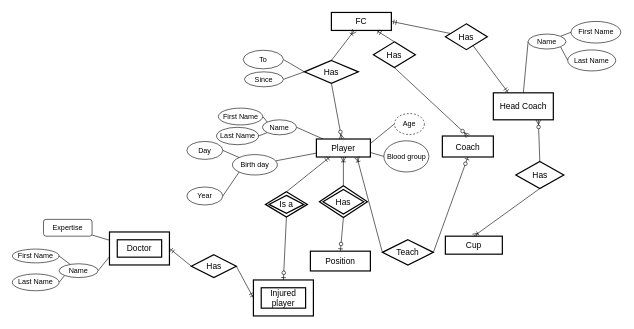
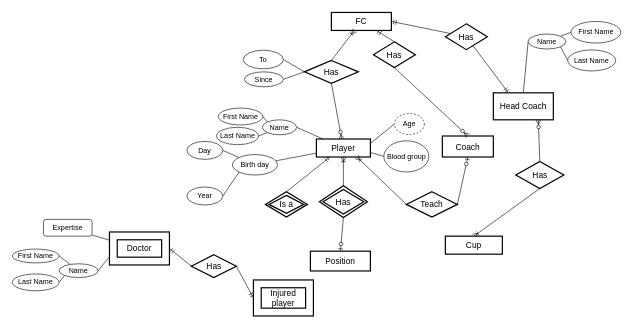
  <mxCell id="0" />
  <mxCell id="1" parent="0" />
  <mxCell id="2" value="FC" style="strokeWidth=2;whiteSpace=wrap;html=1;align=center;fontSize=14;" parent="1" vertex="1"><mxGeometry x="552" y="20" width="100" height="30" as="geometry" /></mxCell>
  <mxCell id="3" style="rounded=0;orthogonalLoop=1;jettySize=auto;html=1;entryX=1;entryY=0.5;entryDx=0;entryDy=0;endArrow=none;endFill=0;" parent="1" source="7" target="52" edge="1"><mxGeometry relative="1" as="geometry"><mxPoint x="667" y="246" as="targetPoint" /></mxGeometry></mxCell>
  <mxCell id="4" style="rounded=0;orthogonalLoop=1;jettySize=auto;html=1;endArrow=none;endFill=0;" parent="1" source="7" target="50" edge="1"><mxGeometry relative="1" as="geometry"><mxPoint x="422" y="281" as="targetPoint" /></mxGeometry></mxCell>
  <mxCell id="5" style="rounded=0;orthogonalLoop=1;jettySize=auto;html=1;exitX=1;exitY=0.75;exitDx=0;exitDy=0;entryX=0;entryY=0.5;entryDx=0;entryDy=0;endArrow=none;endFill=0;" parent="1" source="7" target="19" edge="1"><mxGeometry relative="1" as="geometry" /></mxCell>
  <mxCell id="6" style="rounded=0;orthogonalLoop=1;jettySize=auto;html=1;exitX=1;exitY=0.25;exitDx=0;exitDy=0;entryX=0;entryY=0.5;entryDx=0;entryDy=0;endArrow=none;endFill=0;" parent="1" source="7" target="20" edge="1"><mxGeometry relative="1" as="geometry" /></mxCell>
  <mxCell id="7" value="Player&lt;br&gt;" style="strokeWidth=2;whiteSpace=wrap;html=1;align=center;fontSize=14;" parent="1" vertex="1"><mxGeometry x="527" y="231" width="90" height="30" as="geometry" /></mxCell>
  <mxCell id="8" style="rounded=0;orthogonalLoop=1;jettySize=auto;html=1;endArrow=ERzeroToMany;endFill=1;exitX=0.5;exitY=1;exitDx=0;exitDy=0;" parent="1" source="12" target="7" edge="1"><mxGeometry relative="1" as="geometry" /></mxCell>
  <mxCell id="9" style="rounded=0;orthogonalLoop=1;jettySize=auto;html=1;endArrow=ERoneToMany;endFill=0;exitX=0.5;exitY=0;exitDx=0;exitDy=0;" parent="1" source="12" target="2" edge="1"><mxGeometry relative="1" as="geometry" /></mxCell>
  <mxCell id="10" style="rounded=0;orthogonalLoop=1;jettySize=auto;html=1;exitX=0;exitY=0.5;exitDx=0;exitDy=0;endArrow=none;endFill=0;entryX=1;entryY=0.5;entryDx=0;entryDy=0;" parent="1" source="12" target="49" edge="1"><mxGeometry relative="1" as="geometry"><mxPoint x="412" y="59" as="targetPoint" /></mxGeometry></mxCell>
  <mxCell id="11" style="rounded=0;orthogonalLoop=1;jettySize=auto;html=1;exitX=0;exitY=0.5;exitDx=0;exitDy=0;entryX=1;entryY=0.5;entryDx=0;entryDy=0;endArrow=none;endFill=0;" parent="1" source="12" target="48" edge="1"><mxGeometry relative="1" as="geometry" /></mxCell>
  <mxCell id="12" value="Has" style="shape=rhombus;strokeWidth=2;fontSize=17;perimeter=rhombusPerimeter;whiteSpace=wrap;html=1;align=center;fontSize=14;" parent="1" vertex="1"><mxGeometry x="507" y="100" width="90" height="38" as="geometry" /></mxCell>
  <mxCell id="13" style="edgeStyle=orthogonalEdgeStyle;rounded=0;orthogonalLoop=1;jettySize=auto;html=1;entryX=0.5;entryY=1;entryDx=0;entryDy=0;exitX=0.5;exitY=0;exitDx=0;exitDy=0;endArrow=ERoneToMany;endFill=0;" parent="1" source="47" target="7" edge="1"><mxGeometry relative="1" as="geometry"><mxPoint x="572" y="306" as="sourcePoint" /></mxGeometry></mxCell>
  <mxCell id="14" style="rounded=0;orthogonalLoop=1;jettySize=auto;html=1;entryX=0.5;entryY=0;entryDx=0;entryDy=0;exitX=0.5;exitY=1;exitDx=0;exitDy=0;endArrow=ERzeroToOne;endFill=1;" parent="1" source="47" target="66" edge="1"><mxGeometry relative="1" as="geometry"><mxPoint x="572" y="371" as="sourcePoint" /><mxPoint x="572" y="421" as="targetPoint" /></mxGeometry></mxCell>
  <mxCell id="15" style="rounded=0;orthogonalLoop=1;jettySize=auto;html=1;exitX=0;exitY=1;exitDx=0;exitDy=0;entryX=1;entryY=0.5;entryDx=0;entryDy=0;endArrow=none;endFill=0;" parent="1" source="52" target="18" edge="1"><mxGeometry relative="1" as="geometry"><mxPoint x="554.5" y="266.5" as="sourcePoint" /></mxGeometry></mxCell>
  <mxCell id="16" style="rounded=0;orthogonalLoop=1;jettySize=auto;html=1;exitX=0;exitY=0;exitDx=0;exitDy=0;entryX=1;entryY=0.5;entryDx=0;entryDy=0;endArrow=none;endFill=0;" parent="1" source="52" target="17" edge="1"><mxGeometry relative="1" as="geometry"><mxPoint x="509.5" y="231.5" as="sourcePoint" /></mxGeometry></mxCell>
  <mxCell id="17" value="First Name&lt;br&gt;" style="ellipse;whiteSpace=wrap;html=1;" parent="1" vertex="1"><mxGeometry x="363.5" y="179.5" width="74" height="28" as="geometry" /></mxCell>
  <mxCell id="18" value="Last Name" style="ellipse;whiteSpace=wrap;html=1;" parent="1" vertex="1"><mxGeometry x="360.5" y="211.5" width="70" height="29" as="geometry" /></mxCell>
  <mxCell id="19" value="Blood group" style="ellipse;whiteSpace=wrap;html=1;" parent="1" vertex="1"><mxGeometry x="639.5" y="234" width="75" height="52" as="geometry" /></mxCell>
  <mxCell id="20" value="Age" style="ellipse;whiteSpace=wrap;html=1;dashed=1;" parent="1" vertex="1"><mxGeometry x="657" y="188.5" width="50" height="35" as="geometry" /></mxCell>
  <mxCell id="21" style="rounded=0;orthogonalLoop=1;jettySize=auto;html=1;exitX=0;exitY=1;exitDx=0;exitDy=0;entryX=1;entryY=0.5;entryDx=0;entryDy=0;endArrow=none;endFill=0;" parent="1" source="50" target="24" edge="1"><mxGeometry relative="1" as="geometry"><mxPoint x="383" y="306" as="sourcePoint" /></mxGeometry></mxCell>
  <mxCell id="22" style="rounded=0;orthogonalLoop=1;jettySize=auto;html=1;exitX=0;exitY=0;exitDx=0;exitDy=0;entryX=1;entryY=0.5;entryDx=0;entryDy=0;endArrow=none;endFill=0;" parent="1" source="50" target="23" edge="1"><mxGeometry relative="1" as="geometry"><mxPoint x="383" y="256" as="sourcePoint" /></mxGeometry></mxCell>
  <mxCell id="23" value="Day" style="ellipse;whiteSpace=wrap;html=1;" parent="1" vertex="1"><mxGeometry x="311" y="235" width="60" height="30" as="geometry" /></mxCell>
  <mxCell id="24" value="Year" style="ellipse;whiteSpace=wrap;html=1;" parent="1" vertex="1"><mxGeometry x="311" y="311" width="60" height="30" as="geometry" /></mxCell>
  <mxCell id="25" style="rounded=0;orthogonalLoop=1;jettySize=auto;html=1;entryX=0;entryY=0.5;entryDx=0;entryDy=0;endArrow=none;endFill=0;exitX=0.5;exitY=0;exitDx=0;exitDy=0;" parent="1" source="26" target="57" edge="1"><mxGeometry relative="1" as="geometry"><mxPoint x="1090" y="141" as="targetPoint" /></mxGeometry></mxCell>
  <mxCell id="26" value="Head Coach" style="strokeWidth=2;whiteSpace=wrap;html=1;align=center;fontSize=14;" parent="1" vertex="1"><mxGeometry x="822" y="154" width="100" height="45" as="geometry" /></mxCell>
  <mxCell id="27" style="rounded=0;orthogonalLoop=1;jettySize=auto;html=1;entryX=0.25;entryY=0;entryDx=0;entryDy=0;endArrow=ERmandOne;endFill=0;" parent="1" source="29" target="26" edge="1"><mxGeometry relative="1" as="geometry" /></mxCell>
  <mxCell id="28" style="rounded=0;orthogonalLoop=1;jettySize=auto;html=1;entryX=1;entryY=0.5;entryDx=0;entryDy=0;endArrow=ERmandOne;endFill=0;" parent="1" source="29" target="2" edge="1"><mxGeometry relative="1" as="geometry" /></mxCell>
  <mxCell id="29" value="Has" style="shape=rhombus;strokeWidth=2;fontSize=17;perimeter=rhombusPerimeter;whiteSpace=wrap;html=1;align=center;fontSize=14;" parent="1" vertex="1"><mxGeometry x="742" y="39" width="70" height="43" as="geometry" /></mxCell>
  <mxCell id="30" style="rounded=0;orthogonalLoop=1;jettySize=auto;html=1;entryX=0.75;entryY=1;entryDx=0;entryDy=0;strokeColor=#000000;endArrow=ERoneToMany;endFill=0;exitX=0;exitY=0.5;exitDx=0;exitDy=0;" parent="1" source="32" target="7" edge="1"><mxGeometry relative="1" as="geometry" /></mxCell>
  <mxCell id="31" style="rounded=0;orthogonalLoop=1;jettySize=auto;html=1;exitX=1;exitY=0.5;exitDx=0;exitDy=0;entryX=0.5;entryY=1;entryDx=0;entryDy=0;endArrow=ERzeroToOne;endFill=1;" parent="1" source="32" target="58" edge="1"><mxGeometry relative="1" as="geometry" /></mxCell>
- <mxCell id="32" value="Teach" style="shape=rhombus;strokeWidth=2;fontSize=17;perimeter=rhombusPerimeter;whiteSpace=wrap;html=1;align=center;fontSize=14;" parent="1" vertex="1"><mxGeometry x="637" y="399" width="85" height="42" as="geometry" /></mxCell>
+ <mxCell id="32" value="Teach" style="shape=rhombus;strokeWidth=2;fontSize=17;perimeter=rhombusPerimeter;whiteSpace=wrap;html=1;align=center;fontSize=14;" parent="1" vertex="1"><mxGeometry x="677" y="319" width="85" height="42" as="geometry" /></mxCell>
  <mxCell id="33" style="rounded=0;orthogonalLoop=1;jettySize=auto;html=1;exitX=0.5;exitY=0;exitDx=0;exitDy=0;entryX=0.75;entryY=1;entryDx=0;entryDy=0;endArrow=ERzeroToMany;endFill=1;" parent="1" source="35" target="26" edge="1"><mxGeometry relative="1" as="geometry" /></mxCell>
  <mxCell id="34" style="rounded=0;orthogonalLoop=1;jettySize=auto;html=1;exitX=0.5;exitY=1;exitDx=0;exitDy=0;entryX=0.5;entryY=0;entryDx=0;entryDy=0;endArrow=ERoneToMany;endFill=0;" parent="1" source="35" target="36" edge="1"><mxGeometry relative="1" as="geometry" /></mxCell>
  <mxCell id="35" value="Has" style="shape=rhombus;strokeWidth=2;fontSize=17;perimeter=rhombusPerimeter;whiteSpace=wrap;html=1;align=center;fontSize=14;" parent="1" vertex="1"><mxGeometry x="859.5" y="268.5" width="80" height="45" as="geometry" /></mxCell>
  <mxCell id="36" value="Cup" style="strokeWidth=2;whiteSpace=wrap;html=1;align=center;fontSize=14;" parent="1" vertex="1"><mxGeometry x="742" y="393" width="95" height="30" as="geometry" /></mxCell>
  <mxCell id="37" style="rounded=0;orthogonalLoop=1;jettySize=auto;html=1;exitX=1;exitY=0.5;exitDx=0;exitDy=0;entryX=0;entryY=0.75;entryDx=0;entryDy=0;endArrow=none;endFill=0;" parent="1" source="51" target="67" edge="1"><mxGeometry relative="1" as="geometry"><mxPoint x="72" y="463" as="sourcePoint" /><mxPoint x="242" y="488" as="targetPoint" /></mxGeometry></mxCell>
  <mxCell id="38" style="rounded=0;orthogonalLoop=1;jettySize=auto;html=1;endArrow=none;endFill=0;exitX=0;exitY=0.25;exitDx=0;exitDy=0;" parent="1" source="67" target="46" edge="1"><mxGeometry relative="1" as="geometry"><mxPoint x="197" y="459.224" as="sourcePoint" /></mxGeometry></mxCell>
  <mxCell id="39" style="rounded=0;orthogonalLoop=1;jettySize=auto;html=1;entryX=1;entryY=0.5;entryDx=0;entryDy=0;endArrow=none;endFill=0;" parent="1" source="51" target="41" edge="1"><mxGeometry relative="1" as="geometry"><mxPoint x="116" y="338.5" as="sourcePoint" /></mxGeometry></mxCell>
  <mxCell id="40" style="rounded=0;orthogonalLoop=1;jettySize=auto;html=1;exitX=0;exitY=1;exitDx=0;exitDy=0;entryX=1;entryY=0.5;entryDx=0;entryDy=0;endArrow=none;endFill=0;" parent="1" source="51" target="42" edge="1"><mxGeometry relative="1" as="geometry"><mxPoint x="116" y="388.5" as="sourcePoint" /></mxGeometry></mxCell>
  <mxCell id="41" value="First Name&lt;br&gt;" style="ellipse;whiteSpace=wrap;html=1;" parent="1" vertex="1"><mxGeometry x="20" y="414.5" width="78" height="23" as="geometry" /></mxCell>
  <mxCell id="42" value="Last Name" style="ellipse;whiteSpace=wrap;html=1;" parent="1" vertex="1"><mxGeometry x="20" y="456" width="78" height="28" as="geometry" /></mxCell>
  <mxCell id="43" style="rounded=0;orthogonalLoop=1;jettySize=auto;html=1;entryX=1;entryY=0.5;entryDx=0;entryDy=0;endArrow=ERmandOne;endFill=0;exitX=0;exitY=0.5;exitDx=0;exitDy=0;" parent="1" source="45" target="67" edge="1"><mxGeometry relative="1" as="geometry"><mxPoint x="337" y="513" as="targetPoint" /></mxGeometry></mxCell>
  <mxCell id="44" style="rounded=0;orthogonalLoop=1;jettySize=auto;html=1;exitX=1;exitY=0.5;exitDx=0;exitDy=0;entryX=0;entryY=0.5;entryDx=0;entryDy=0;endArrow=ERmandOne;endFill=0;" parent="1" source="45" target="62" edge="1"><mxGeometry relative="1" as="geometry" /></mxCell>
  <mxCell id="45" value="Has" style="shape=rhombus;strokeWidth=2;fontSize=17;perimeter=rhombusPerimeter;whiteSpace=wrap;html=1;align=center;fontSize=14;" parent="1" vertex="1"><mxGeometry x="318.5" y="424" width="75" height="38" as="geometry" /></mxCell>
  <mxCell id="46" value="Expertise" style="whiteSpace=wrap;html=1;rounded=1;" parent="1" vertex="1"><mxGeometry x="72" y="365" width="81" height="28" as="geometry" /></mxCell>
  <mxCell id="47" value="Has" style="shape=rhombus;double=1;strokeWidth=2;fontSize=17;perimeter=rhombusPerimeter;whiteSpace=wrap;html=1;align=center;fontSize=14;" parent="1" vertex="1"><mxGeometry x="532" y="309" width="80" height="53" as="geometry" /></mxCell>
  <mxCell id="48" value="To" style="ellipse;whiteSpace=wrap;html=1;" parent="1" vertex="1"><mxGeometry x="405" y="83" width="67" height="31" as="geometry" /></mxCell>
  <mxCell id="49" value="Since" style="ellipse;whiteSpace=wrap;html=1;" parent="1" vertex="1"><mxGeometry x="407" y="119" width="65" height="25" as="geometry" /></mxCell>
  <mxCell id="50" value="Birth day" style="ellipse;whiteSpace=wrap;html=1;" vertex="1" parent="1"><mxGeometry x="387" y="257" width="75" height="34" as="geometry" /></mxCell>
  <mxCell id="51" value="Name" style="ellipse;whiteSpace=wrap;html=1;" vertex="1" parent="1"><mxGeometry x="98" y="439" width="65" height="23" as="geometry" /></mxCell>
  <mxCell id="52" value="Name" style="ellipse;whiteSpace=wrap;html=1;" vertex="1" parent="1"><mxGeometry x="437" y="199" width="57" height="25" as="geometry" /></mxCell>
  <mxCell id="53" style="rounded=0;orthogonalLoop=1;jettySize=auto;html=1;exitX=1;exitY=1;exitDx=0;exitDy=0;entryX=0;entryY=0.5;entryDx=0;entryDy=0;endArrow=none;endFill=0;" edge="1" parent="1" source="57" target="56"><mxGeometry relative="1" as="geometry"><mxPoint x="1027" y="93.5" as="sourcePoint" /></mxGeometry></mxCell>
  <mxCell id="54" style="rounded=0;orthogonalLoop=1;jettySize=auto;html=1;exitX=1;exitY=0;exitDx=0;exitDy=0;entryX=0;entryY=0.5;entryDx=0;entryDy=0;endArrow=none;endFill=0;" edge="1" parent="1" source="57" target="55"><mxGeometry relative="1" as="geometry"><mxPoint x="982" y="58.5" as="sourcePoint" /></mxGeometry></mxCell>
  <mxCell id="55" value="First Name&lt;br&gt;" style="ellipse;whiteSpace=wrap;html=1;" vertex="1" parent="1"><mxGeometry x="951.5" y="35" width="83" height="36" as="geometry" /></mxCell>
  <mxCell id="56" value="Last Name" style="ellipse;whiteSpace=wrap;html=1;" vertex="1" parent="1"><mxGeometry x="946" y="82.5" width="80" height="35" as="geometry" /></mxCell>
  <mxCell id="57" value="Name" style="ellipse;whiteSpace=wrap;html=1;" vertex="1" parent="1"><mxGeometry x="880" y="56" width="63" height="25" as="geometry" /></mxCell>
  <mxCell id="58" value="Coach" style="strokeWidth=2;whiteSpace=wrap;html=1;align=center;fontSize=14;" vertex="1" parent="1"><mxGeometry x="737" y="226" width="85" height="35" as="geometry" /></mxCell>
  <mxCell id="59" style="edgeStyle=none;rounded=0;orthogonalLoop=1;jettySize=auto;html=1;exitX=0.5;exitY=0;exitDx=0;exitDy=0;entryX=0.75;entryY=1;entryDx=0;entryDy=0;endArrow=ERmandOne;endFill=0;strokeColor=#000000;" edge="1" parent="1" source="61" target="2"><mxGeometry relative="1" as="geometry" /></mxCell>
  <mxCell id="60" style="edgeStyle=none;rounded=0;orthogonalLoop=1;jettySize=auto;html=1;exitX=0.5;exitY=1;exitDx=0;exitDy=0;entryX=0.5;entryY=0;entryDx=0;entryDy=0;endArrow=ERzeroToMany;endFill=1;strokeColor=#000000;" edge="1" parent="1" source="61" target="58"><mxGeometry relative="1" as="geometry" /></mxCell>
  <mxCell id="61" value="Has" style="shape=rhombus;strokeWidth=2;fontSize=17;perimeter=rhombusPerimeter;whiteSpace=wrap;html=1;align=center;fontSize=14;" vertex="1" parent="1"><mxGeometry x="622" y="69" width="70" height="43" as="geometry" /></mxCell>
  <mxCell id="62" value="Injured player&lt;br&gt;" style="shape=ext;strokeWidth=2;margin=10;double=1;whiteSpace=wrap;html=1;align=center;fontSize=14;" vertex="1" parent="1"><mxGeometry x="422" y="466" width="100" height="60" as="geometry" /></mxCell>
- <mxCell id="63" style="edgeStyle=none;rounded=0;orthogonalLoop=1;jettySize=auto;html=1;exitX=0.5;exitY=1;exitDx=0;exitDy=0;entryX=0.5;entryY=0;entryDx=0;entryDy=0;endArrow=ERzeroToOne;endFill=1;strokeColor=#000000;" edge="1" parent="1" source="65" target="62"><mxGeometry relative="1" as="geometry" /></mxCell>
  <mxCell id="64" style="edgeStyle=none;rounded=0;orthogonalLoop=1;jettySize=auto;html=1;exitX=0.5;exitY=0;exitDx=0;exitDy=0;entryX=0.25;entryY=1;entryDx=0;entryDy=0;endArrow=ERmandOne;endFill=0;strokeColor=#000000;" edge="1" parent="1" source="65" target="7"><mxGeometry relative="1" as="geometry" /></mxCell>
  <mxCell id="65" value="Is a" style="shape=rhombus;double=1;strokeWidth=2;fontSize=17;perimeter=rhombusPerimeter;whiteSpace=wrap;html=1;align=center;fontSize=14;" vertex="1" parent="1"><mxGeometry x="442" y="319" width="70" height="42" as="geometry" /></mxCell>
  <mxCell id="66" value="Position&lt;br&gt;" style="strokeWidth=2;whiteSpace=wrap;html=1;align=center;fontSize=14;" vertex="1" parent="1"><mxGeometry x="517" y="418" width="100" height="33" as="geometry" /></mxCell>
  <mxCell id="67" value="Doctor&lt;br&gt;" style="shape=ext;strokeWidth=2;margin=10;double=1;whiteSpace=wrap;html=1;align=center;fontSize=14;" vertex="1" parent="1"><mxGeometry x="182" y="386" width="100" height="55" as="geometry" /></mxCell>
